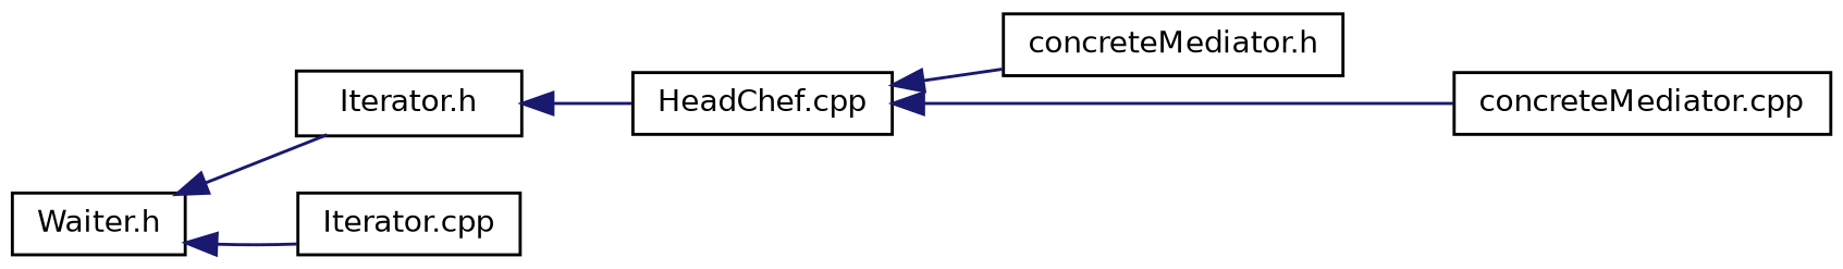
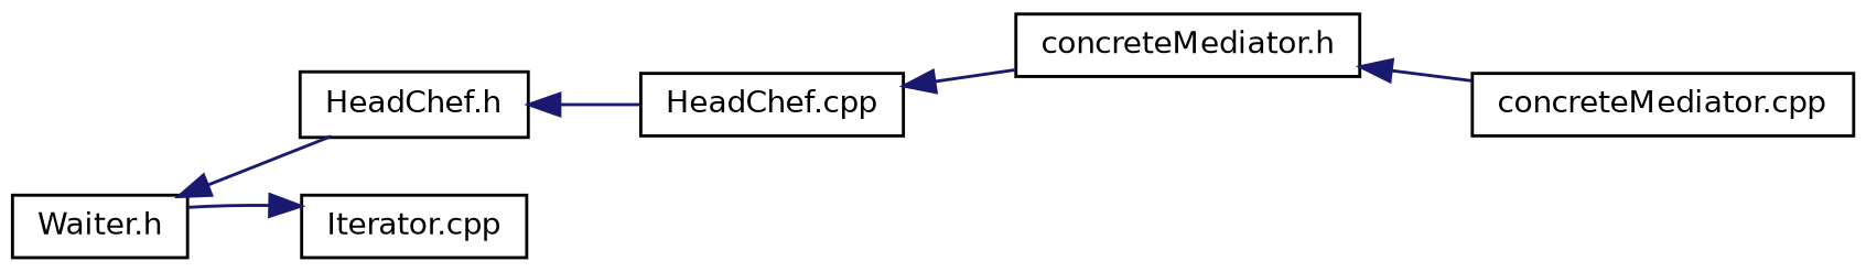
  digraph {
    rankdir=LR
    node [color=black fillcolor=white fontname=Helvetica fontsize=10 shape=record style=filled]
    edge [color=midnightblue dir=back fontname=Helvetica fontsize=10 labelfontname=Helvetica labelfontsize=10 style=solid]
    n1 [height=0.2 label="Waiter.h" width=0.4]
-   n2 [height=0.2 label="Iterator.h" width=0.4]
+   n2 [height=0.2 label="HeadChef.h" width=0.4]
    n3 [height=0.2 label="Iterator.cpp" width=0.4]
    n4 [height=0.2 label="HeadChef.cpp" width=0.4]
    n5 [height=0.2 label="concreteMediator.h" width=0.4]
    n6 [height=0.2 label="concreteMediator.cpp" width=0.4]
    n1 -> n2
-   n1 -> n3
+   n3 -> n1
    n2 -> n4
    n4 -> n5
-   n4 -> n6
+   n5 -> n6
  }
